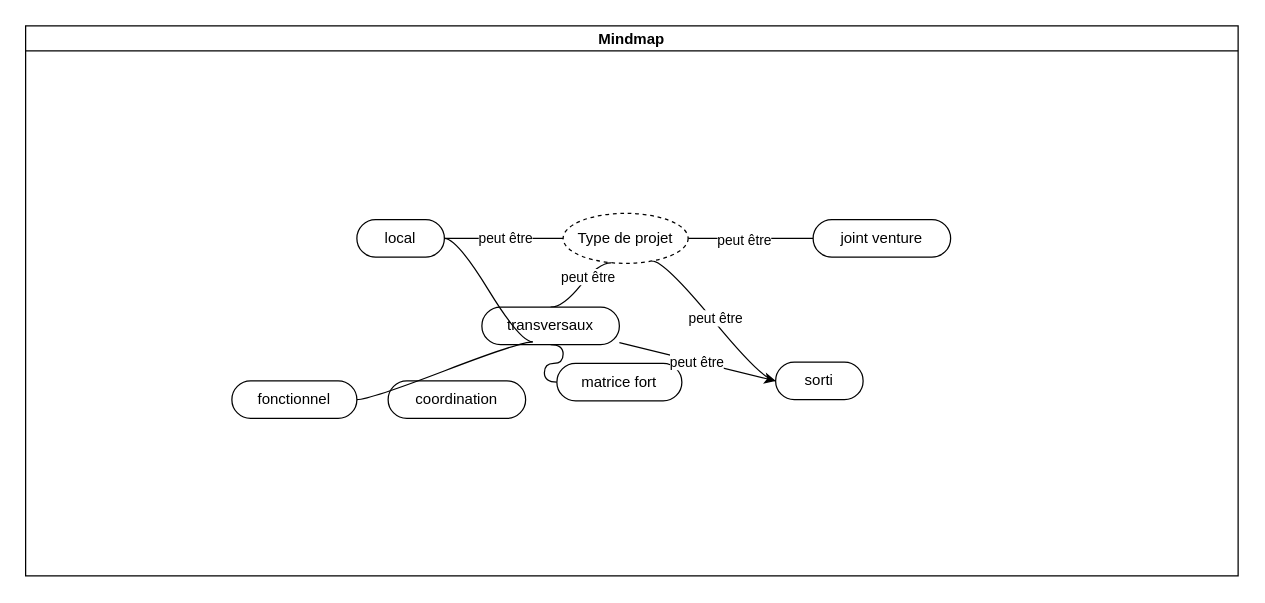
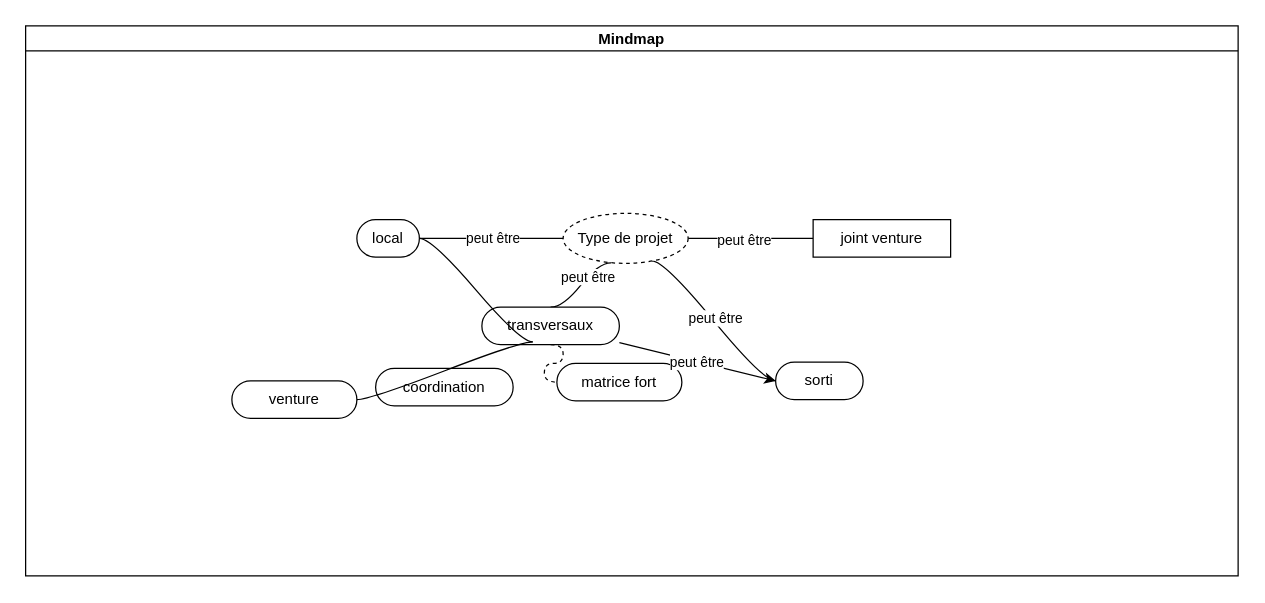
  <mxCell id="0" />
  <mxCell id="1" parent="0" />
  <mxCell id="2" value="Mindmap" style="swimlane;startSize=20;horizontal=1;containerType=tree;" vertex="1" parent="1"><mxGeometry x="20" y="20" width="970" height="440" as="geometry" /></mxCell>
  <mxCell id="3" value="" style="edgeStyle=entityRelationEdgeStyle;startArrow=none;endArrow=none;segment=10;curved=1;sourcePerimeterSpacing=0;targetPerimeterSpacing=0;rounded=0;" edge="1" parent="2" source="7" target="8"><mxGeometry relative="1" as="geometry" /></mxCell>
  <mxCell id="4" value="peut être" style="edgeLabel;html=1;align=center;verticalAlign=middle;resizable=0;points=[];" vertex="1" connectable="0" parent="3"><mxGeometry x="-0.12" y="-1" relative="1" as="geometry"><mxPoint as="offset" /></mxGeometry></mxCell>
  <mxCell id="5" value="" style="edgeStyle=entityRelationEdgeStyle;startArrow=none;endArrow=none;segment=10;curved=1;sourcePerimeterSpacing=0;targetPerimeterSpacing=0;rounded=0;exitX=0.71;exitY=0.95;exitDx=0;exitDy=0;exitPerimeter=0;entryX=0;entryY=0.5;entryDx=0;entryDy=0;" edge="1" parent="2" source="7" target="12"><mxGeometry relative="1" as="geometry"><mxPoint x="450" y="170" as="sourcePoint" /><mxPoint x="510" y="240" as="targetPoint" /><Array as="points"><mxPoint x="460" y="210" /><mxPoint x="410" y="230" /></Array></mxGeometry></mxCell>
  <mxCell id="6" value="peut être" style="edgeLabel;html=1;align=center;verticalAlign=middle;resizable=0;points=[];" vertex="1" connectable="0" parent="5"><mxGeometry x="-0.023" y="2" relative="1" as="geometry"><mxPoint as="offset" /></mxGeometry></mxCell>
  <mxCell id="7" value="Type de projet " style="ellipse;whiteSpace=wrap;html=1;align=center;treeFolding=1;treeMoving=1;newEdgeStyle={&quot;edgeStyle&quot;:&quot;entityRelationEdgeStyle&quot;,&quot;startArrow&quot;:&quot;none&quot;,&quot;endArrow&quot;:&quot;none&quot;,&quot;segment&quot;:10,&quot;curved&quot;:1,&quot;sourcePerimeterSpacing&quot;:0,&quot;targetPerimeterSpacing&quot;:0};dashed=1;" vertex="1" parent="2"><mxGeometry x="430" y="150" width="100" height="40" as="geometry" /></mxCell>
- <mxCell id="8" value="joint venture" style="whiteSpace=wrap;html=1;rounded=1;arcSize=50;align=center;verticalAlign=middle;strokeWidth=1;autosize=1;spacing=4;treeFolding=1;treeMoving=1;newEdgeStyle={&quot;edgeStyle&quot;:&quot;entityRelationEdgeStyle&quot;,&quot;startArrow&quot;:&quot;none&quot;,&quot;endArrow&quot;:&quot;none&quot;,&quot;segment&quot;:10,&quot;curved&quot;:1,&quot;sourcePerimeterSpacing&quot;:0,&quot;targetPerimeterSpacing&quot;:0};" vertex="1" parent="2"><mxGeometry x="630" y="155" width="110" height="30" as="geometry" /></mxCell>
- <mxCell id="9" value="local" style="whiteSpace=wrap;html=1;rounded=1;arcSize=50;align=center;verticalAlign=middle;strokeWidth=1;autosize=1;spacing=4;treeFolding=1;treeMoving=1;newEdgeStyle={&quot;edgeStyle&quot;:&quot;entityRelationEdgeStyle&quot;,&quot;startArrow&quot;:&quot;none&quot;,&quot;endArrow&quot;:&quot;none&quot;,&quot;segment&quot;:10,&quot;curved&quot;:1,&quot;sourcePerimeterSpacing&quot;:0,&quot;targetPerimeterSpacing&quot;:0};" vertex="1" parent="2"><mxGeometry x="265" y="155" width="70" height="30" as="geometry" /></mxCell>
+ <mxCell id="8" value="joint venture" style="whiteSpace=wrap;html=1;arcSize=50;align=center;verticalAlign=middle;strokeWidth=1;autosize=1;spacing=4;treeFolding=1;treeMoving=1;newEdgeStyle={&quot;edgeStyle&quot;:&quot;entityRelationEdgeStyle&quot;,&quot;startArrow&quot;:&quot;none&quot;,&quot;endArrow&quot;:&quot;none&quot;,&quot;segment&quot;:10,&quot;curved&quot;:1,&quot;sourcePerimeterSpacing&quot;:0,&quot;targetPerimeterSpacing&quot;:0};rounded=0;" vertex="1" parent="2"><mxGeometry x="630" y="155" width="110" height="30" as="geometry" /></mxCell>
+ <mxCell id="9" value="local" style="whiteSpace=wrap;html=1;rounded=1;arcSize=50;align=center;verticalAlign=middle;strokeWidth=1;autosize=1;spacing=4;treeFolding=1;treeMoving=1;newEdgeStyle={&quot;edgeStyle&quot;:&quot;entityRelationEdgeStyle&quot;,&quot;startArrow&quot;:&quot;none&quot;,&quot;endArrow&quot;:&quot;none&quot;,&quot;segment&quot;:10,&quot;curved&quot;:1,&quot;sourcePerimeterSpacing&quot;:0,&quot;targetPerimeterSpacing&quot;:0};" vertex="1" parent="2"><mxGeometry x="265" y="155" width="50" height="30" as="geometry" /></mxCell>
  <mxCell id="10" value="" style="edgeStyle=entityRelationEdgeStyle;startArrow=none;endArrow=none;segment=10;curved=1;sourcePerimeterSpacing=0;targetPerimeterSpacing=0;rounded=0;exitX=0.383;exitY=0.992;exitDx=0;exitDy=0;exitPerimeter=0;entryX=0.5;entryY=0;entryDx=0;entryDy=0;" edge="1" target="15" source="7" parent="2"><mxGeometry relative="1" as="geometry"><mxPoint x="470" y="290" as="sourcePoint" /></mxGeometry></mxCell>
  <mxCell id="11" value="peut être" style="edgeLabel;html=1;align=center;verticalAlign=middle;resizable=0;points=[];" vertex="1" connectable="0" parent="10"><mxGeometry x="-0.272" relative="1" as="geometry"><mxPoint as="offset" /></mxGeometry></mxCell>
  <mxCell id="12" value="sorti" style="whiteSpace=wrap;html=1;rounded=1;arcSize=50;align=center;verticalAlign=middle;strokeWidth=1;autosize=1;spacing=4;treeFolding=1;treeMoving=1;newEdgeStyle={&quot;edgeStyle&quot;:&quot;entityRelationEdgeStyle&quot;,&quot;startArrow&quot;:&quot;none&quot;,&quot;endArrow&quot;:&quot;none&quot;,&quot;segment&quot;:10,&quot;curved&quot;:1,&quot;sourcePerimeterSpacing&quot;:0,&quot;targetPerimeterSpacing&quot;:0};" vertex="1" parent="2"><mxGeometry x="600" y="269" width="70" height="30" as="geometry" /></mxCell>
  <mxCell id="13" value="" style="edgeStyle=entityRelationEdgeStyle;startArrow=none;endArrow=none;segment=10;curved=1;sourcePerimeterSpacing=0;targetPerimeterSpacing=0;rounded=0;exitX=0;exitY=0.5;exitDx=0;exitDy=0;" edge="1" target="9" source="7" parent="2"><mxGeometry relative="1" as="geometry"><mxPoint x="507" y="307" as="sourcePoint" /></mxGeometry></mxCell>
  <mxCell id="14" value="peut être" style="edgeLabel;html=1;align=center;verticalAlign=middle;resizable=0;points=[];" vertex="1" connectable="0" parent="13"><mxGeometry x="-0.004" y="-1" relative="1" as="geometry"><mxPoint as="offset" /></mxGeometry></mxCell>
  <mxCell id="15" value="transversaux" style="whiteSpace=wrap;html=1;rounded=1;arcSize=50;align=center;verticalAlign=middle;strokeWidth=1;autosize=1;spacing=4;treeFolding=1;treeMoving=1;newEdgeStyle={&quot;edgeStyle&quot;:&quot;entityRelationEdgeStyle&quot;,&quot;startArrow&quot;:&quot;none&quot;,&quot;endArrow&quot;:&quot;none&quot;,&quot;segment&quot;:10,&quot;curved&quot;:1,&quot;sourcePerimeterSpacing&quot;:0,&quot;targetPerimeterSpacing&quot;:0};" vertex="1" parent="2"><mxGeometry x="365" y="225" width="110" height="30" as="geometry" /></mxCell>
- <mxCell id="16" value="" style="edgeStyle=entityRelationEdgeStyle;startArrow=none;endArrow=none;segment=10;curved=1;sourcePerimeterSpacing=0;targetPerimeterSpacing=0;rounded=0;exitX=0.5;exitY=1;exitDx=0;exitDy=0;" edge="1" target="17" source="15" parent="2"><mxGeometry relative="1" as="geometry"><mxPoint x="507" y="307" as="sourcePoint" /><Array as="points"><mxPoint x="420" y="290" /><mxPoint x="430" y="300" /><mxPoint x="420" y="290" /><mxPoint x="410" y="280" /></Array></mxGeometry></mxCell>
+ <mxCell id="16" value="" style="edgeStyle=entityRelationEdgeStyle;startArrow=none;endArrow=none;segment=10;curved=1;sourcePerimeterSpacing=0;targetPerimeterSpacing=0;rounded=0;exitX=0.5;exitY=1;exitDx=0;exitDy=0;dashed=1;" edge="1" target="17" source="15" parent="2"><mxGeometry relative="1" as="geometry"><mxPoint x="507" y="307" as="sourcePoint" /><Array as="points"><mxPoint x="420" y="290" /><mxPoint x="430" y="300" /><mxPoint x="420" y="290" /><mxPoint x="410" y="280" /></Array></mxGeometry></mxCell>
  <mxCell id="17" value="matrice fort" style="whiteSpace=wrap;html=1;rounded=1;arcSize=50;align=center;verticalAlign=middle;strokeWidth=1;autosize=1;spacing=4;treeFolding=1;treeMoving=1;newEdgeStyle={&quot;edgeStyle&quot;:&quot;entityRelationEdgeStyle&quot;,&quot;startArrow&quot;:&quot;none&quot;,&quot;endArrow&quot;:&quot;none&quot;,&quot;segment&quot;:10,&quot;curved&quot;:1,&quot;sourcePerimeterSpacing&quot;:0,&quot;targetPerimeterSpacing&quot;:0};" vertex="1" parent="2"><mxGeometry x="425" y="270" width="100" height="30" as="geometry" /></mxCell>
  <mxCell id="18" value="" style="edgeStyle=entityRelationEdgeStyle;startArrow=none;endArrow=none;segment=10;curved=1;sourcePerimeterSpacing=0;targetPerimeterSpacing=0;rounded=0;exitX=0.37;exitY=0.925;exitDx=0;exitDy=0;exitPerimeter=0;" edge="1" target="9" source="15" parent="2"><mxGeometry relative="1" as="geometry"><mxPoint x="507" y="307" as="sourcePoint" /></mxGeometry></mxCell>
- <mxCell id="19" value="coordination" style="whiteSpace=wrap;html=1;rounded=1;arcSize=50;align=center;verticalAlign=middle;strokeWidth=1;autosize=1;spacing=4;treeFolding=1;treeMoving=1;newEdgeStyle={&quot;edgeStyle&quot;:&quot;entityRelationEdgeStyle&quot;,&quot;startArrow&quot;:&quot;none&quot;,&quot;endArrow&quot;:&quot;none&quot;,&quot;segment&quot;:10,&quot;curved&quot;:1,&quot;sourcePerimeterSpacing&quot;:0,&quot;targetPerimeterSpacing&quot;:0};" vertex="1" parent="2"><mxGeometry x="290" y="284" width="110" height="30" as="geometry" /></mxCell>
+ <mxCell id="19" value="coordination" style="whiteSpace=wrap;html=1;rounded=1;arcSize=50;align=center;verticalAlign=middle;strokeWidth=1;autosize=1;spacing=4;treeFolding=1;treeMoving=1;newEdgeStyle={&quot;edgeStyle&quot;:&quot;entityRelationEdgeStyle&quot;,&quot;startArrow&quot;:&quot;none&quot;,&quot;endArrow&quot;:&quot;none&quot;,&quot;segment&quot;:10,&quot;curved&quot;:1,&quot;sourcePerimeterSpacing&quot;:0,&quot;targetPerimeterSpacing&quot;:0};" vertex="1" parent="2"><mxGeometry x="280" y="274" width="110" height="30" as="geometry" /></mxCell>
  <mxCell id="20" value="" style="edgeStyle=entityRelationEdgeStyle;startArrow=none;endArrow=none;segment=10;curved=1;sourcePerimeterSpacing=0;targetPerimeterSpacing=0;rounded=0;exitX=0.37;exitY=0.925;exitDx=0;exitDy=0;exitPerimeter=0;" edge="1" target="21" source="15" parent="2"><mxGeometry relative="1" as="geometry"><mxPoint x="507" y="307" as="sourcePoint" /></mxGeometry></mxCell>
- <mxCell id="21" value="fonctionnel" style="whiteSpace=wrap;html=1;rounded=1;arcSize=50;align=center;verticalAlign=middle;strokeWidth=1;autosize=1;spacing=4;treeFolding=1;treeMoving=1;newEdgeStyle={&quot;edgeStyle&quot;:&quot;entityRelationEdgeStyle&quot;,&quot;startArrow&quot;:&quot;none&quot;,&quot;endArrow&quot;:&quot;none&quot;,&quot;segment&quot;:10,&quot;curved&quot;:1,&quot;sourcePerimeterSpacing&quot;:0,&quot;targetPerimeterSpacing&quot;:0};" vertex="1" parent="2"><mxGeometry x="165" y="284" width="100" height="30" as="geometry" /></mxCell>
+ <mxCell id="21" value="venture" style="whiteSpace=wrap;html=1;rounded=1;arcSize=50;align=center;verticalAlign=middle;strokeWidth=1;autosize=1;spacing=4;treeFolding=1;treeMoving=1;newEdgeStyle={&quot;edgeStyle&quot;:&quot;entityRelationEdgeStyle&quot;,&quot;startArrow&quot;:&quot;none&quot;,&quot;endArrow&quot;:&quot;none&quot;,&quot;segment&quot;:10,&quot;curved&quot;:1,&quot;sourcePerimeterSpacing&quot;:0,&quot;targetPerimeterSpacing&quot;:0};" vertex="1" parent="2"><mxGeometry x="165" y="284" width="100" height="30" as="geometry" /></mxCell>
  <mxCell id="22" value="peut être" style="endArrow=classic;html=1;rounded=0;entryX=0;entryY=0.5;entryDx=0;entryDy=0;" edge="1" parent="2" source="15" target="12"><mxGeometry width="50" height="50" relative="1" as="geometry"><mxPoint x="500" y="290" as="sourcePoint" /><mxPoint x="600" y="240" as="targetPoint" /></mxGeometry></mxCell>
